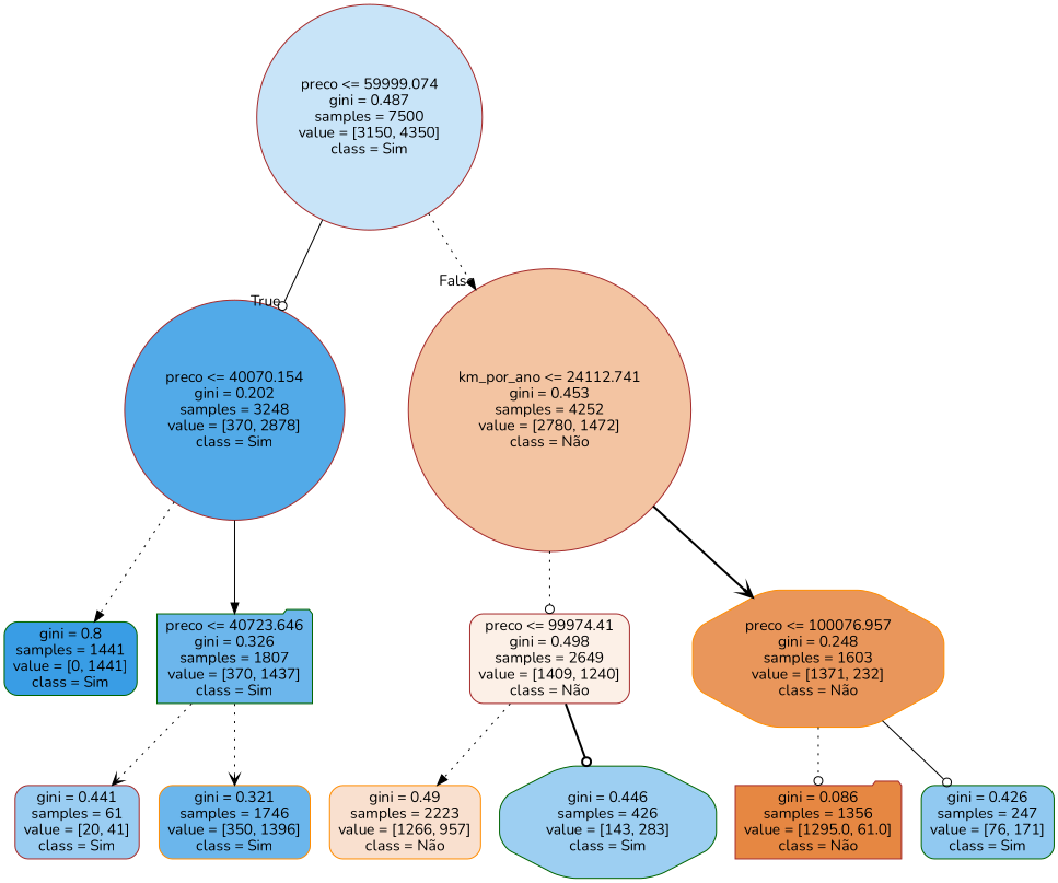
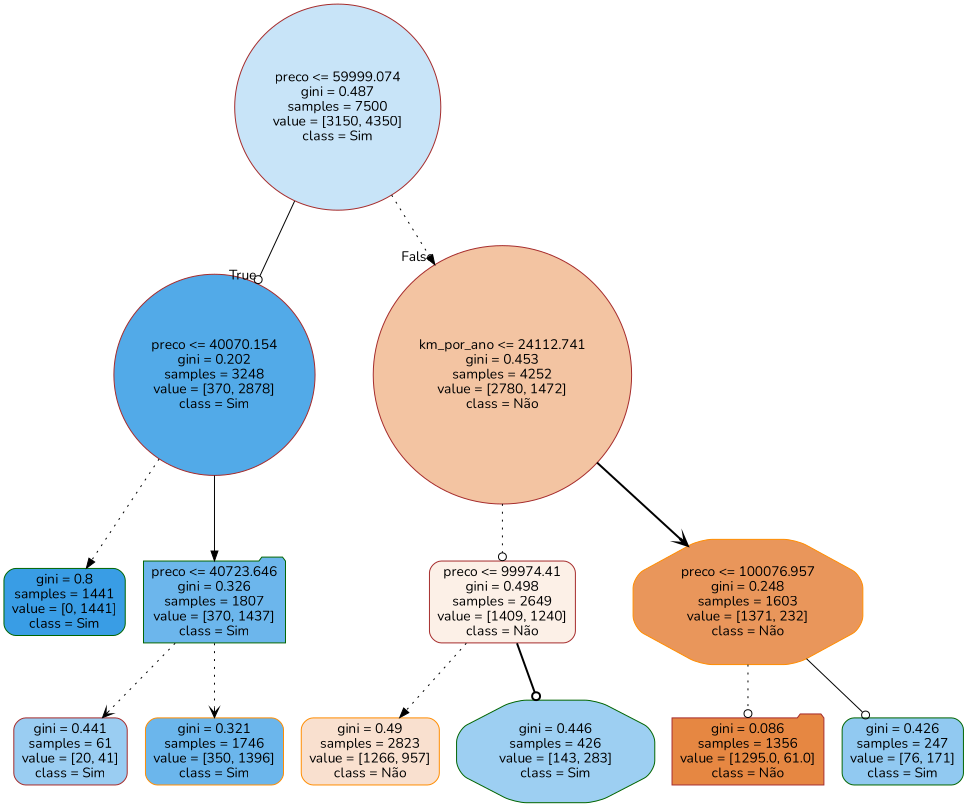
  digraph {
    fontname=Nunito
    node [color=brown fontname=Nunito shape=box style="filled, rounded"]
    edge [arrowhead=odot fontname=Nunito style=dotted]
    n1 [fillcolor="#c8e4f8" label="preco <= 59999.074\ngini = 0.487\nsamples = 7500\nvalue = [3150, 4350]\nclass = Sim" shape=circle]
    n2 [fillcolor="#52aae8" label="preco <= 40070.154\ngini = 0.202\nsamples = 3248\nvalue = [370, 2878]\nclass = Sim" shape=circle]
    n3 [fillcolor="#f3c4a2" label="km_por_ano <= 24112.741\ngini = 0.453\nsamples = 4252\nvalue = [2780, 1472]\nclass = Não" shape=circle]
    n4 [color=darkgreen fillcolor="#399de5" label="gini = 0.8\nsamples = 1441\nvalue = [0, 1441]\nclass = Sim"]
    n5 [color=darkgreen fillcolor="#6cb6ec" label="preco <= 40723.646\ngini = 0.326\nsamples = 1807\nvalue = [370, 1437]\nclass = Sim" shape=folder]
    n6 [fillcolor="#fcf0e7" label="preco <= 99974.41\ngini = 0.498\nsamples = 2649\nvalue = [1409, 1240]\nclass = Não"]
    n7 [color=darkorange fillcolor="#e9965b" label="preco <= 100076.957\ngini = 0.248\nsamples = 1603\nvalue = [1371, 232]\nclass = Não" shape=octagon]
    n8 [fillcolor="#9acdf2" label="gini = 0.441\nsamples = 61\nvalue = [20, 41]\nclass = Sim"]
    n9 [color=darkorange fillcolor="#6bb6ec" label="gini = 0.321\nsamples = 1746\nvalue = [350, 1396]\nclass = Sim"]
-   n10 [color=darkorange fillcolor="#f9e0cf" label="gini = 0.49\nsamples = 2223\nvalue = [1266, 957]\nclass = Não"]
+   n10 [color=darkorange fillcolor="#f9e0cf" label="gini = 0.49\nsamples = 2823\nvalue = [1266, 957]\nclass = Não"]
    n11 [color=darkgreen fillcolor="#9dcff2" label="gini = 0.446\nsamples = 426\nvalue = [143, 283]\nclass = Sim" shape=octagon]
    n12 [fillcolor="#e68742" label="gini = 0.086\nsamples = 1356\nvalue = [1295.0, 61.0]\nclass = Não" shape=folder]
    n13 [color=darkgreen fillcolor="#91c9f1" label="gini = 0.426\nsamples = 247\nvalue = [76, 171]\nclass = Sim"]
    n1 -> n2 [headlabel=True labelangle=45 labeldistance=2.5 style=solid]
    n1 -> n3 [arrowhead=normal headlabel=False labelangle=-45 labeldistance=2.5]
    n2 -> n4 [arrowhead=normal]
    n2 -> n5 [arrowhead=normal style=solid]
    n3 -> n6
    n3 -> n7 [arrowhead=vee style=bold]
    n5 -> n8 [arrowhead=vee]
    n5 -> n9 [arrowhead=vee]
    n6 -> n10 [arrowhead=normal]
    n6 -> n11 [style=bold]
    n7 -> n12
    n7 -> n13 [style=solid]
  }
